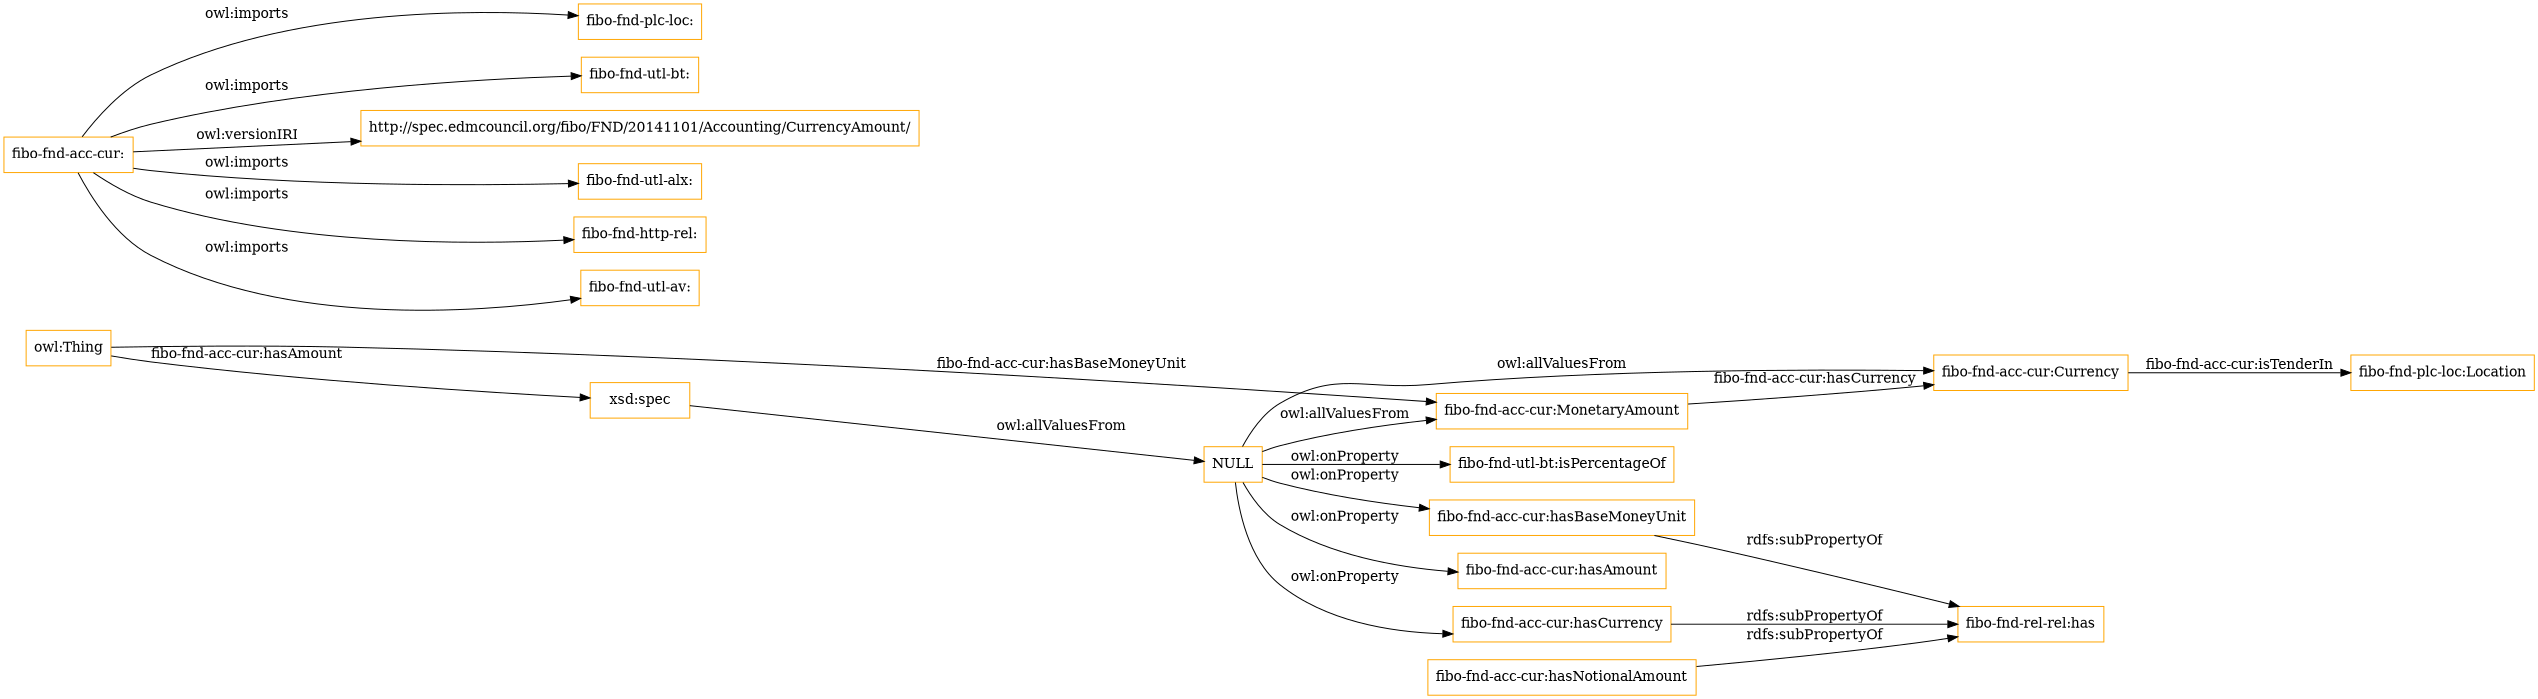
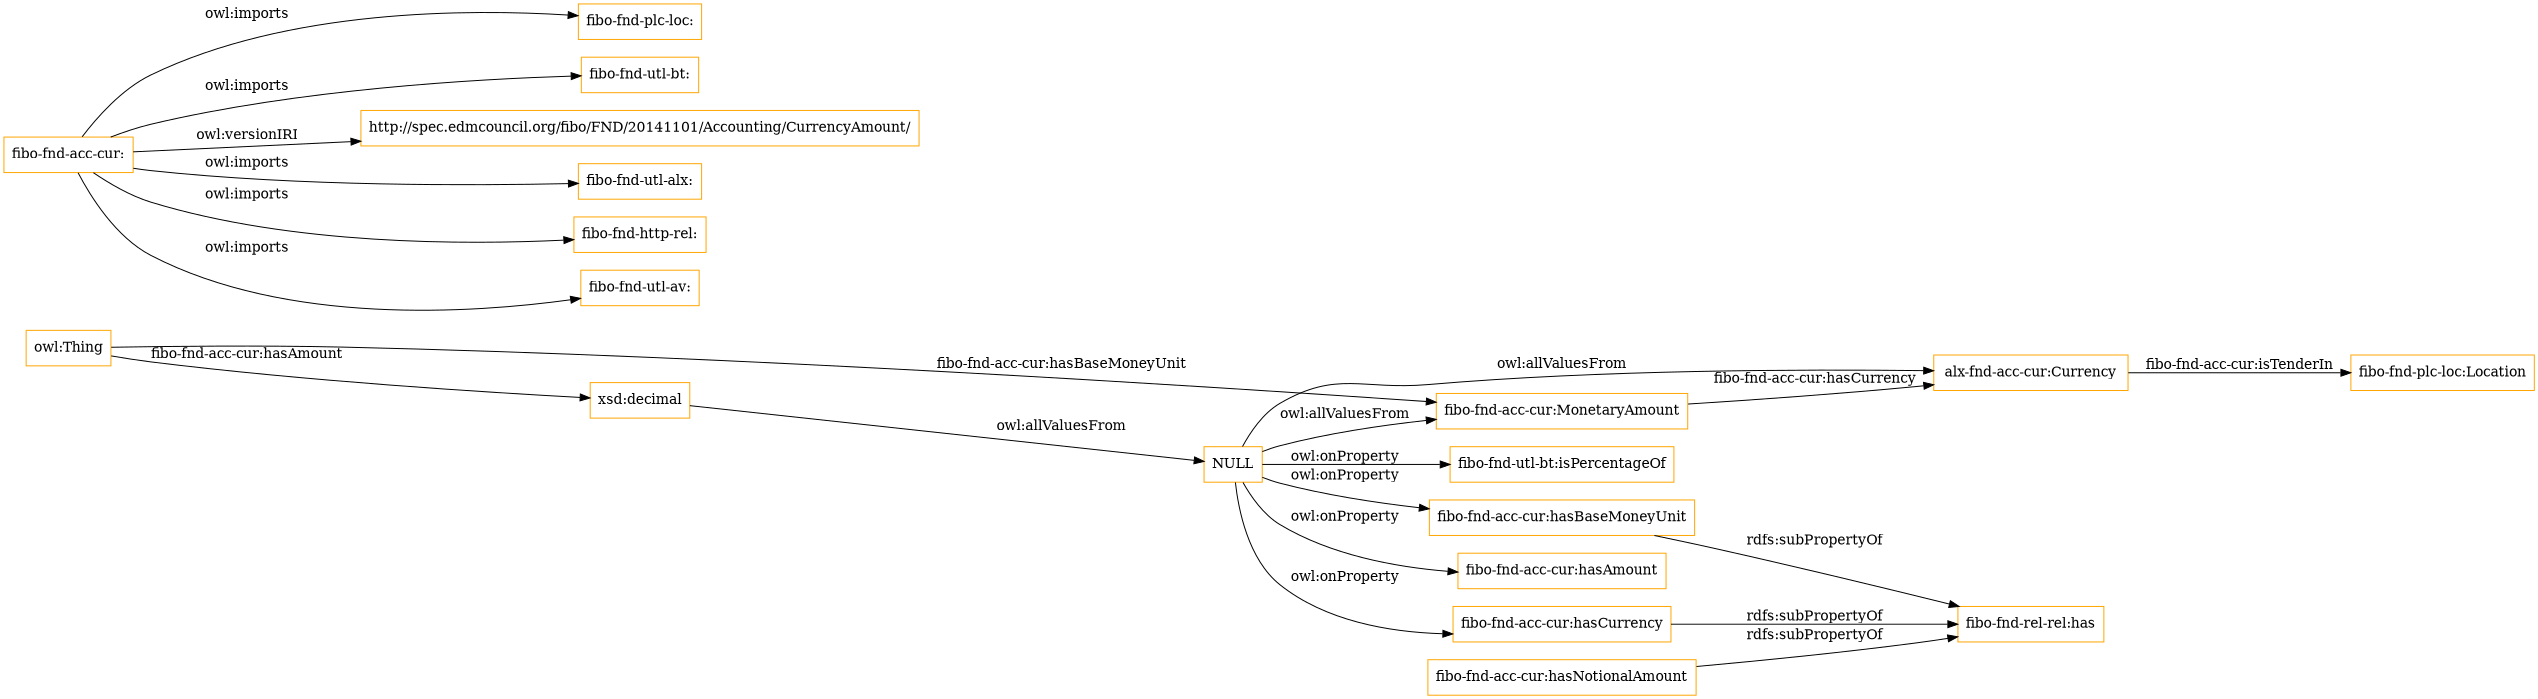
  digraph {
    rankdir=LR
    node [color=orange shape=rectangle]
-   "fibo-fnd-acc-cur:Currency"
+   "fibo-fnd-acc-cur:Currency" [label="alx-fnd-acc-cur:Currency"]
    "fibo-fnd-plc-loc:Location"
    "fibo-fnd-acc-cur:MonetaryAmount"
    "fibo-fnd-acc-cur:hasNotionalAmount"
    "fibo-fnd-rel-rel:has"
    "fibo-fnd-acc-cur:hasBaseMoneyUnit"
    "fibo-fnd-acc-cur:"
    "fibo-fnd-plc-loc:"
    "fibo-fnd-utl-bt:"
    "http://spec.edmcouncil.org/fibo/FND/20141101/Accounting/CurrencyAmount/"
    "fibo-fnd-utl-alx:"
    n12 [label="fibo-fnd-http-rel:"]
    "fibo-fnd-utl-av:"
    NULL
    "fibo-fnd-acc-cur:hasCurrency"
    "fibo-fnd-utl-bt:isPercentageOf"
    "fibo-fnd-acc-cur:hasAmount"
-   "xsd:decimal" [label="xsd:spec"]
+   "xsd:decimal"
    "owl:Thing"
    "fibo-fnd-acc-cur:Currency" -> "fibo-fnd-plc-loc:Location" [label="fibo-fnd-acc-cur:isTenderIn"]
    "fibo-fnd-acc-cur:MonetaryAmount" -> "fibo-fnd-acc-cur:Currency" [label="fibo-fnd-acc-cur:hasCurrency"]
    "fibo-fnd-acc-cur:hasNotionalAmount" -> "fibo-fnd-rel-rel:has" [label="rdfs:subPropertyOf"]
    "fibo-fnd-acc-cur:hasBaseMoneyUnit" -> "fibo-fnd-rel-rel:has" [label="rdfs:subPropertyOf"]
    "fibo-fnd-acc-cur:" -> "fibo-fnd-plc-loc:" [label="owl:imports"]
    "fibo-fnd-acc-cur:" -> "fibo-fnd-utl-bt:" [label="owl:imports"]
    "fibo-fnd-acc-cur:" -> "http://spec.edmcouncil.org/fibo/FND/20141101/Accounting/CurrencyAmount/" [label="owl:versionIRI"]
    "fibo-fnd-acc-cur:" -> "fibo-fnd-utl-alx:" [label="owl:imports"]
    "fibo-fnd-acc-cur:" -> n12 [label="owl:imports"]
    "fibo-fnd-acc-cur:" -> "fibo-fnd-utl-av:" [label="owl:imports"]
    NULL -> "fibo-fnd-acc-cur:Currency" [label="owl:allValuesFrom"]
    NULL -> "fibo-fnd-acc-cur:MonetaryAmount" [label="owl:allValuesFrom"]
    NULL -> "fibo-fnd-acc-cur:hasBaseMoneyUnit" [label="owl:onProperty"]
    NULL -> "fibo-fnd-acc-cur:hasCurrency" [label="owl:onProperty"]
    NULL -> "fibo-fnd-utl-bt:isPercentageOf" [label="owl:onProperty"]
    NULL -> "fibo-fnd-acc-cur:hasAmount" [label="owl:onProperty"]
    "fibo-fnd-acc-cur:hasCurrency" -> "fibo-fnd-rel-rel:has" [label="rdfs:subPropertyOf"]
    "xsd:decimal" -> NULL [label="owl:allValuesFrom"]
    "owl:Thing" -> "fibo-fnd-acc-cur:MonetaryAmount" [label="fibo-fnd-acc-cur:hasBaseMoneyUnit"]
    "owl:Thing" -> "xsd:decimal" [label="fibo-fnd-acc-cur:hasAmount"]
  }
